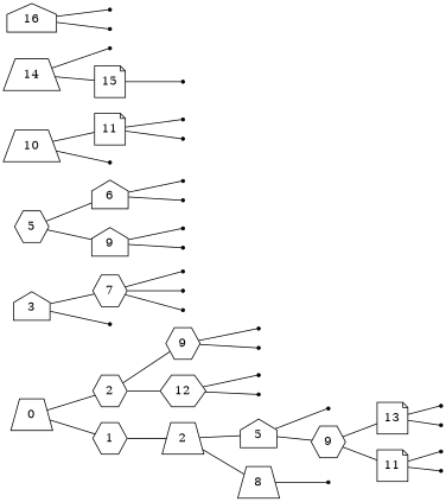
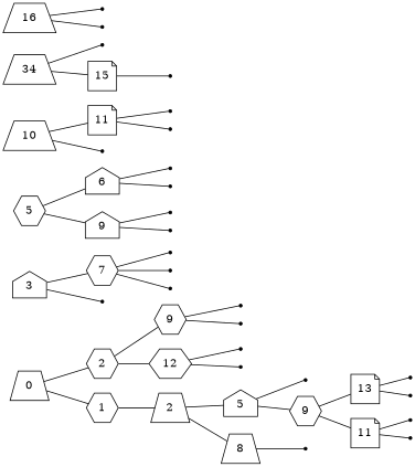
  digraph {
    rankdir=LR
    node [shape=point]
    edge [arrowhead=none arrowtail=none]
    n1 [label=0 shape=trapezium width=0.1]
    n2 [label=2 shape=hexagon width=0.1]
    n3 [label=1 shape=hexagon width=0.1]
    n4 [label=9 shape=hexagon width=0.1]
    n5 [label=12 shape=hexagon width=0.1]
    n6 [label=2 shape=trapezium width=0.1]
    treeimplementationSchroderTreeImpl404b9385
    treeimplementationSchroderTreeImpl6d311334
    treeimplementationSchroderTreeImpl682a0b20
    treeimplementationSchroderTreeImpl3d075dc0
    n11 [label=3 shape=house width=0.1]
    n12 [label=7 shape=hexagon width=0.1]
    treeimplementationSchroderTreeImpl3b9a45b3
    n14 [label=5 shape=house width=0.1]
    n15 [label=8 shape=trapezium width=0.1]
    treeimplementationSchroderTreeImpl7699a589
    treeimplementationSchroderTreeImpl58372a00
    treeimplementationSchroderTreeImpl4dd8dc3
    n19 [label=5 shape=hexagon width=0.1]
    n20 [label=6 shape=house width=0.1]
    n21 [label=9 shape=house width=0.1]
    n22 [label=10 shape=trapezium width=0.1]
    n23 [label=11 shape=note width=0.1]
    treeimplementationSchroderTreeImpl15aeb7ab
    treeimplementationSchroderTreeImpl5b480cf9
    n26 [label=9 shape=hexagon width=0.1]
    treeimplementationSchroderTreeImpl7291c18f
    treeimplementationSchroderTreeImpl2d98a335
    treeimplementationSchroderTreeImpl16b98e56
    treeimplementationSchroderTreeImpl7ef20235
    treeimplementationSchroderTreeImpl27d6c5e0
    treeimplementationSchroderTreeImpl7b23ec81
    treeimplementationSchroderTreeImpl6acbcfc0
    n34 [label=13 shape=note width=0.1]
    n35 [label=11 shape=note width=0.1]
-   n36 [label=14 shape=trapezium width=0.1]
+   n36 [label=34 shape=trapezium width=0.1]
    treeimplementationSchroderTreeImpl7cc355be
    n38 [label=15 shape=note width=0.1]
    treeimplementationSchroderTreeImplb4c966a
    treeimplementationSchroderTreeImpl2f4d3709
    treeimplementationSchroderTreeImpl4e50df2e
    treeimplementationSchroderTreeImpl1d81eb93
    treeimplementationSchroderTreeImpl12edcd21
-   n44 [label=16 shape=house width=0.1]
+   n44 [label=16 shape=trapezium width=0.1]
    treeimplementationSchroderTreeImpl52cc8049
    treeimplementationSchroderTreeImpl5b6f7412
    n1 -> n2
    n1 -> n3
    n2 -> n4
    n2 -> n5
    n3 -> n6
    n4 -> treeimplementationSchroderTreeImpl404b9385
    n4 -> treeimplementationSchroderTreeImpl6d311334
    n5 -> treeimplementationSchroderTreeImpl682a0b20
    n5 -> treeimplementationSchroderTreeImpl3d075dc0
    n6 -> n14
    n6 -> n15
    n11 -> n12
    n11 -> treeimplementationSchroderTreeImpl3b9a45b3
    n12 -> treeimplementationSchroderTreeImpl7699a589
    n12 -> treeimplementationSchroderTreeImpl58372a00
    n12 -> treeimplementationSchroderTreeImpl4dd8dc3
    n14 -> treeimplementationSchroderTreeImpl5b480cf9
    n14 -> n26
    n15 -> treeimplementationSchroderTreeImpl7291c18f
    n19 -> n20
    n19 -> n21
    n20 -> treeimplementationSchroderTreeImpl2d98a335
    n20 -> treeimplementationSchroderTreeImpl16b98e56
    n21 -> treeimplementationSchroderTreeImpl7ef20235
    n21 -> treeimplementationSchroderTreeImpl27d6c5e0
    n22 -> n23
    n22 -> treeimplementationSchroderTreeImpl15aeb7ab
    n23 -> treeimplementationSchroderTreeImpl7b23ec81
    n23 -> treeimplementationSchroderTreeImpl6acbcfc0
    n26 -> n34
    n26 -> n35
    n34 -> treeimplementationSchroderTreeImplb4c966a
    n34 -> treeimplementationSchroderTreeImpl2f4d3709
    n35 -> treeimplementationSchroderTreeImpl4e50df2e
    n35 -> treeimplementationSchroderTreeImpl1d81eb93
    n36 -> treeimplementationSchroderTreeImpl7cc355be
    n36 -> n38
    n38 -> treeimplementationSchroderTreeImpl12edcd21
    n44 -> treeimplementationSchroderTreeImpl52cc8049
    n44 -> treeimplementationSchroderTreeImpl5b6f7412
  }
